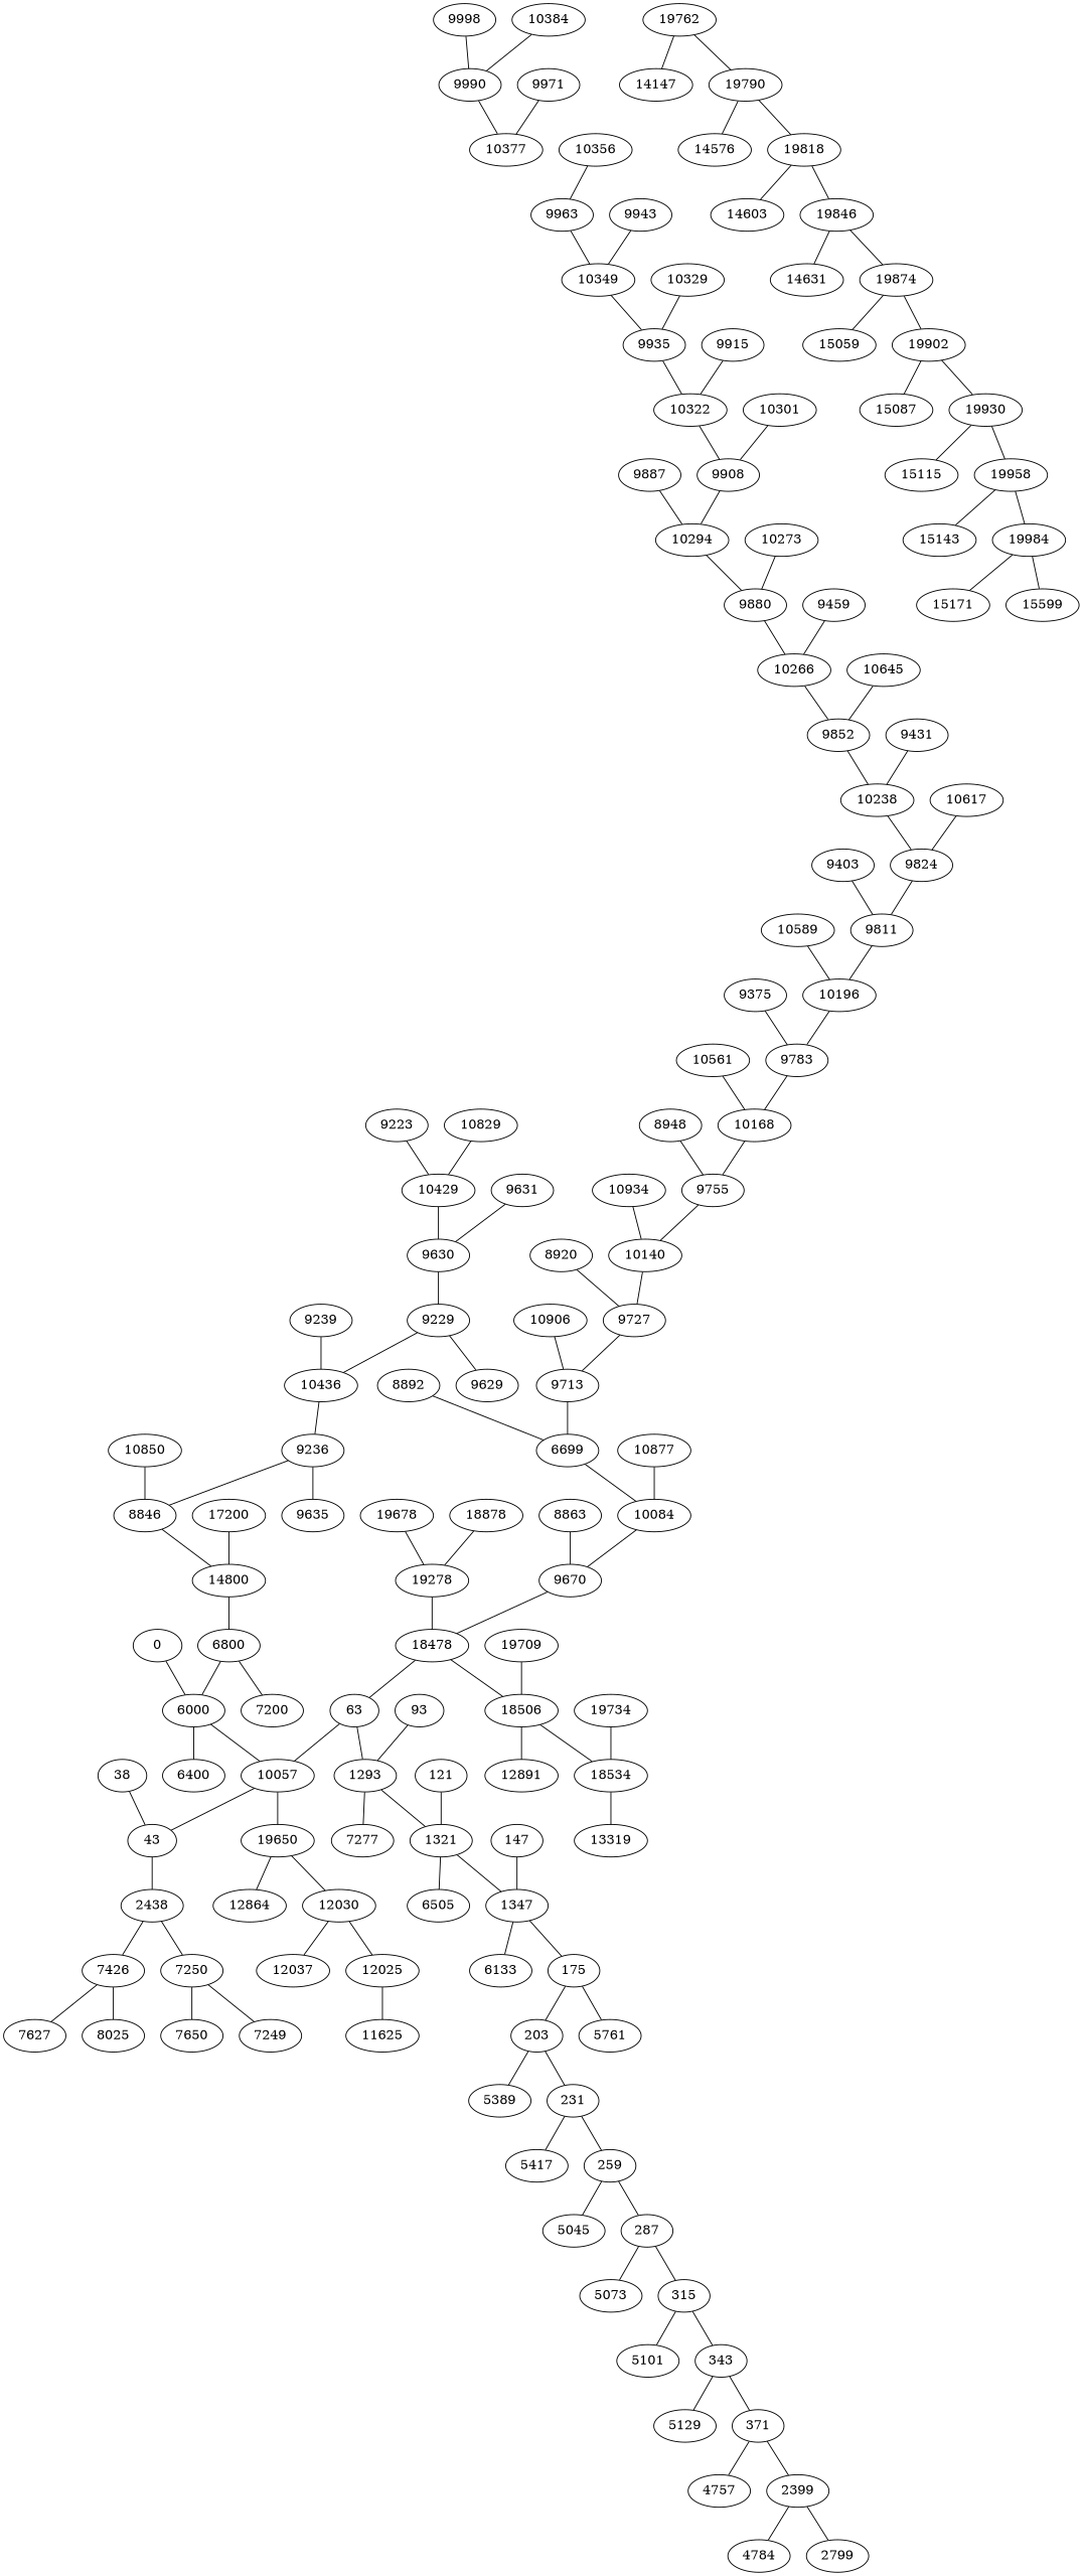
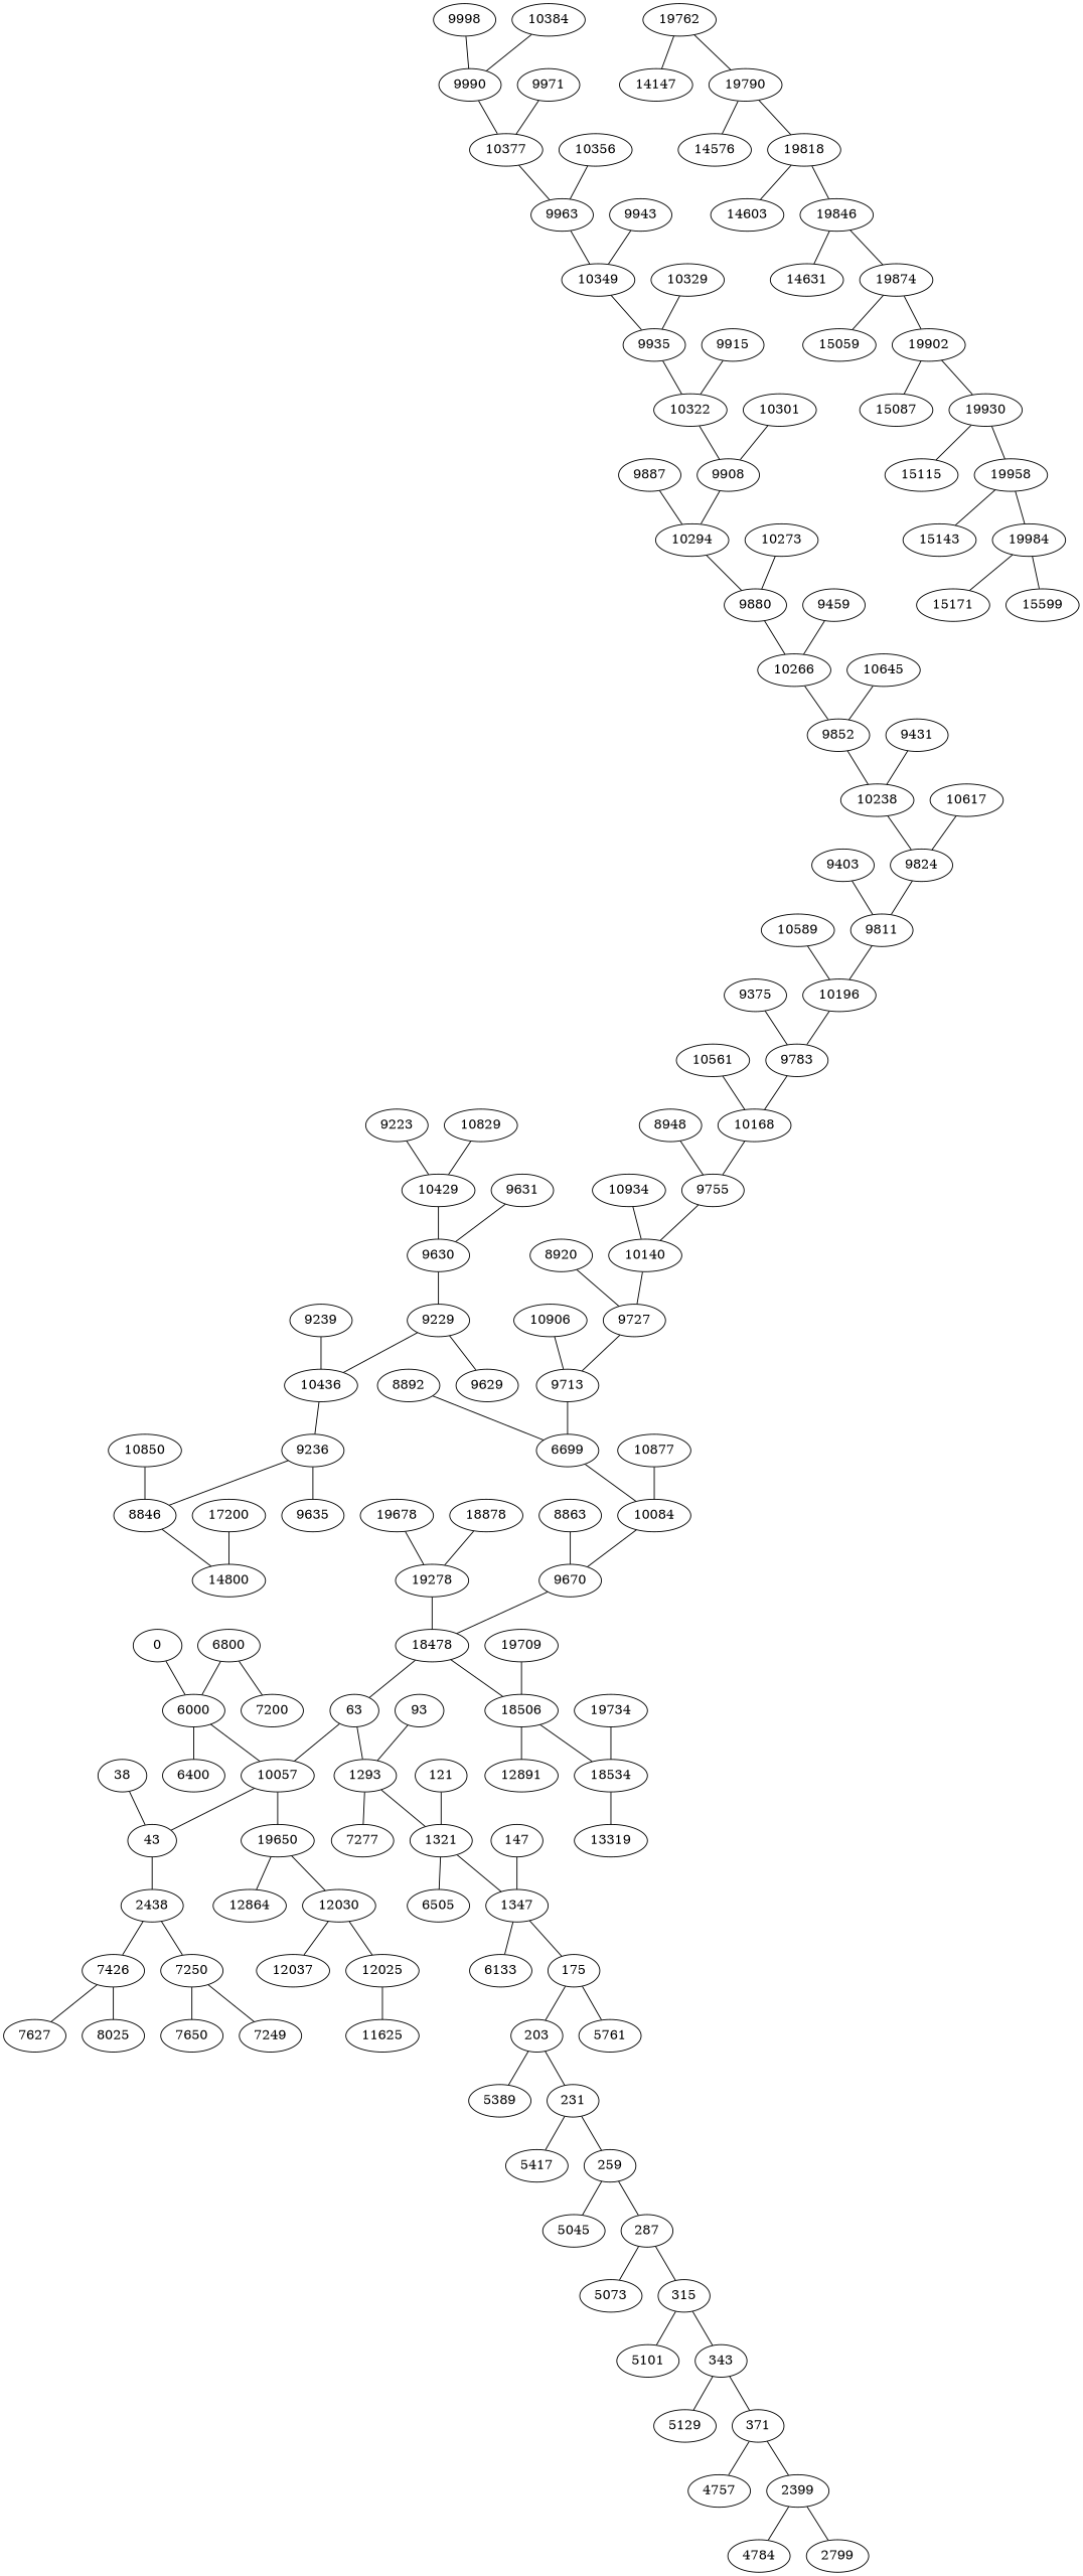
  graph {
    n1 [label=7426]
    8025
    7627
    12030
    12037
    12025
    11625
    7250
    7249
    7650
    19650
    12864
    18506
    12891
    18534
    13319
    1293
    7277
    1321
    6505
    1347
    6133
    175
    19762
    14147
    19790
    5761
    203
    14576
    19818
    5389
    231
    14603
    19846
    5417
    259
    14631
    19874
    5045
    287
    15059
    19902
    5073
    315
    15087
    19930
    5101
    343
    15115
    19958
    5129
    371
    15143
    19984
    4757
    2399
    15171
    15599
    4784
    2799
    6000
    6400
    10057
    43
    6800
    7200
    9236
    9635
    8846
    14800
    9229
    9629
    10436
    9223
    10429
    9630
    10829
    9631
    9239
    10850
    n81 [label=6699]
    8892
    10084
    9670
    8863
    18478
    63
    10906
    9713
    10877
    8920
    9727
    10934
    10140
    8948
    9755
    9998
    9990
    10377
    9963
    10561
    10168
    9375
    9783
    10384
    9971
    10349
    10589
    10196
    9943
    9935
    10322
    9403
    9811
    10356
    9887
    10294
    9880
    10266
    10329
    9908
    10301
    9915
    10273
    9852
    9459
    10238
    10617
    9824
    9431
    10645
    17200
    0
    19678
    19278
    18878
    93
    19709
    121
    19734
    147
    38
    2438
    n1 -- 8025
    n1 -- 7627
    12030 -- 12037
    12030 -- 12025
    12025 -- 11625
    7250 -- 7249
    7250 -- 7650
    19650 -- 12030
    19650 -- 12864
    18506 -- 12891
    18506 -- 18534
    18534 -- 13319
    1293 -- 7277
    1293 -- 1321
    1321 -- 6505
    1321 -- 1347
    1347 -- 6133
    1347 -- 175
    175 -- 5761
    175 -- 203
    19762 -- 14147
    19762 -- 19790
    19790 -- 14576
    19790 -- 19818
    203 -- 5389
    203 -- 231
    19818 -- 14603
    19818 -- 19846
    231 -- 5417
    231 -- 259
    19846 -- 14631
    19846 -- 19874
    259 -- 5045
    259 -- 287
    19874 -- 15059
    19874 -- 19902
    287 -- 5073
    287 -- 315
    19902 -- 15087
    19902 -- 19930
    315 -- 5101
    315 -- 343
    19930 -- 15115
    19930 -- 19958
    343 -- 5129
    343 -- 371
    19958 -- 15143
    19958 -- 19984
    371 -- 4757
    371 -- 2399
    19984 -- 15171
    19984 -- 15599
    2399 -- 4784
    2399 -- 2799
    6000 -- 6400
    6000 -- 10057
    10057 -- 19650
    10057 -- 43
    43 -- 2438
    6800 -- 6000
    6800 -- 7200
    9236 -- 9635
    9236 -- 8846
    8846 -- 14800
-   14800 -- 6800
    9229 -- 9629
    9229 -- 10436
    10436 -- 9236
    9223 -- 10429
    10429 -- 9630
    9630 -- 9229
    10829 -- 10429
    9631 -- 9630
    9239 -- 10436
    10850 -- 8846
    n81 -- 10084
    8892 -- n81
    10084 -- 9670
    9670 -- 18478
    8863 -- 9670
    18478 -- 18506
    18478 -- 63
    63 -- 1293
    63 -- 10057
    10906 -- 9713
    9713 -- n81
    10877 -- 10084
    8920 -- 9727
    9727 -- 9713
    10934 -- 10140
    10140 -- 9727
    8948 -- 9755
    9755 -- 10140
    9998 -- 9990
    9990 -- 10377
+   10377 -- 9963
    9963 -- 10349
    10561 -- 10168
    10168 -- 9755
    9375 -- 9783
    9783 -- 10168
    10384 -- 9990
    9971 -- 10377
    10349 -- 9935
    10589 -- 10196
    10196 -- 9783
    9943 -- 10349
    9935 -- 10322
    10322 -- 9908
    9403 -- 9811
    9811 -- 10196
    10356 -- 9963
    9887 -- 10294
    10294 -- 9880
    9880 -- 10266
    10266 -- 9852
    10329 -- 9935
    9908 -- 10294
    10301 -- 9908
    9915 -- 10322
    10273 -- 9880
    9852 -- 10238
    9459 -- 10266
    10238 -- 9824
    10617 -- 9824
    9824 -- 9811
    9431 -- 10238
    10645 -- 9852
    17200 -- 14800
    0 -- 6000
    19678 -- 19278
    19278 -- 18478
    18878 -- 19278
    93 -- 1293
    19709 -- 18506
    121 -- 1321
    19734 -- 18534
    147 -- 1347
    38 -- 43
    2438 -- n1
    2438 -- 7250
  }
